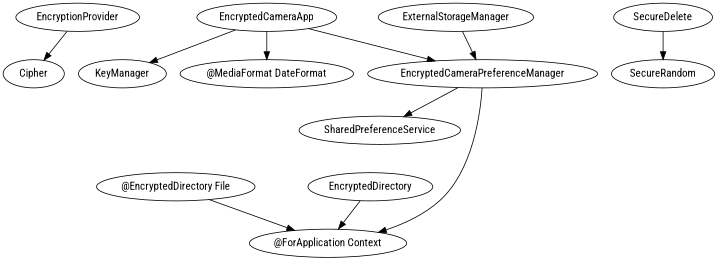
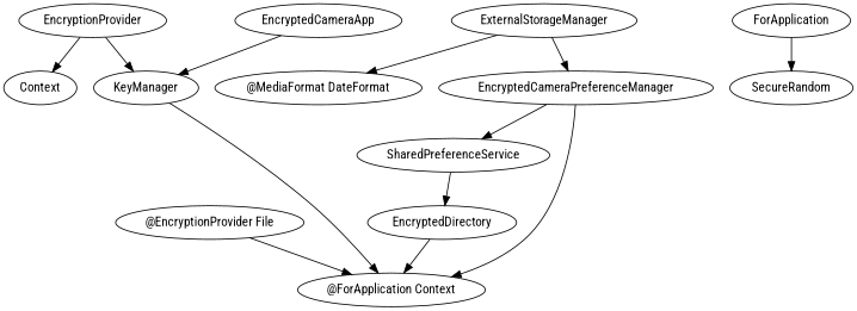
  digraph {
    concentrate=true
    fontname="Roboto Condensed"
    node [fontname="Roboto Condensed"]
    edge [fontname="Roboto Condensed"]
-   n1 [label="@EncryptedDirectory File"]
+   n1 [label="@EncryptionProvider File"]
    n2 [label="@ForApplication Context"]
    EncryptedCameraApp
    KeyManager
    EncryptedCameraPreferenceManager
    SharedPreferenceService
    n7 [label=EncryptedDirectory]
    EncryptionProvider
-   Cipher
+   Cipher [label=Context]
    ExternalStorageManager
    n11 [label="@MediaFormat DateFormat"]
-   SecureDelete
+   SecureDelete [label=ForApplication]
    SecureRandom
    n1 -> n2
    EncryptedCameraApp -> KeyManager
-   EncryptedCameraApp -> EncryptedCameraPreferenceManager
+   KeyManager -> n2
    EncryptedCameraPreferenceManager -> n2
    EncryptedCameraPreferenceManager -> SharedPreferenceService
+   SharedPreferenceService -> n7
    n7 -> n2
+   EncryptionProvider -> KeyManager
    EncryptionProvider -> Cipher
    ExternalStorageManager -> EncryptedCameraPreferenceManager
-   EncryptedCameraApp -> n11
+   ExternalStorageManager -> n11
    SecureDelete -> SecureRandom
  }
